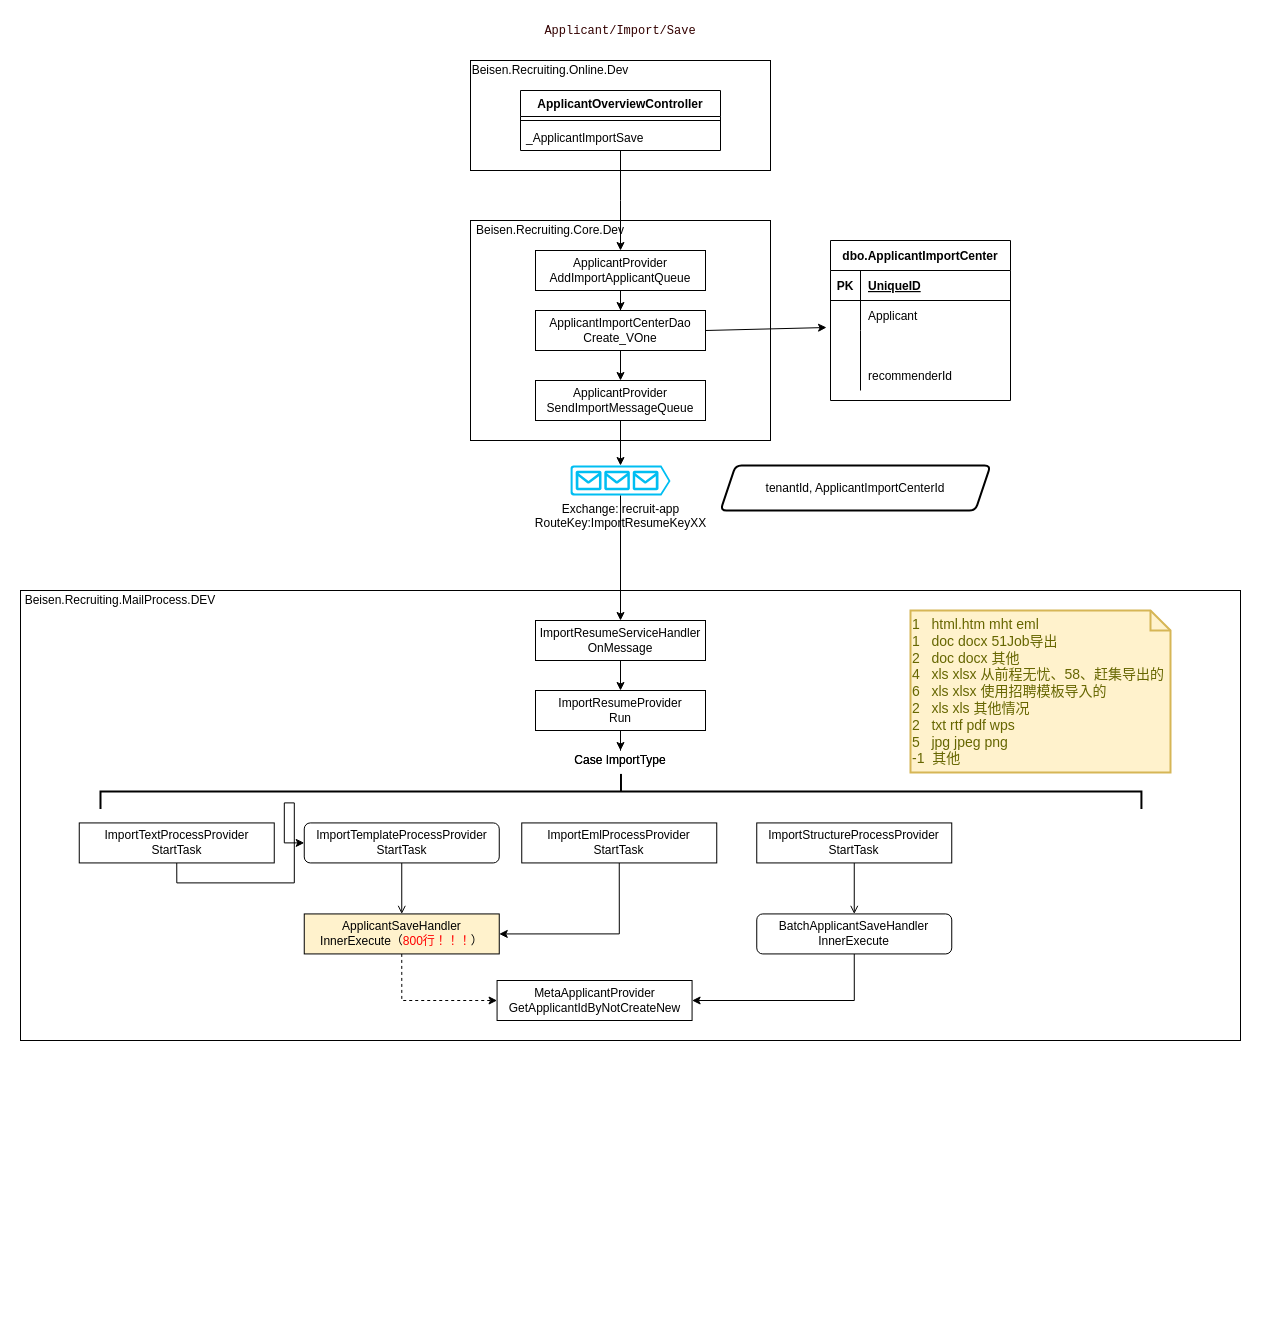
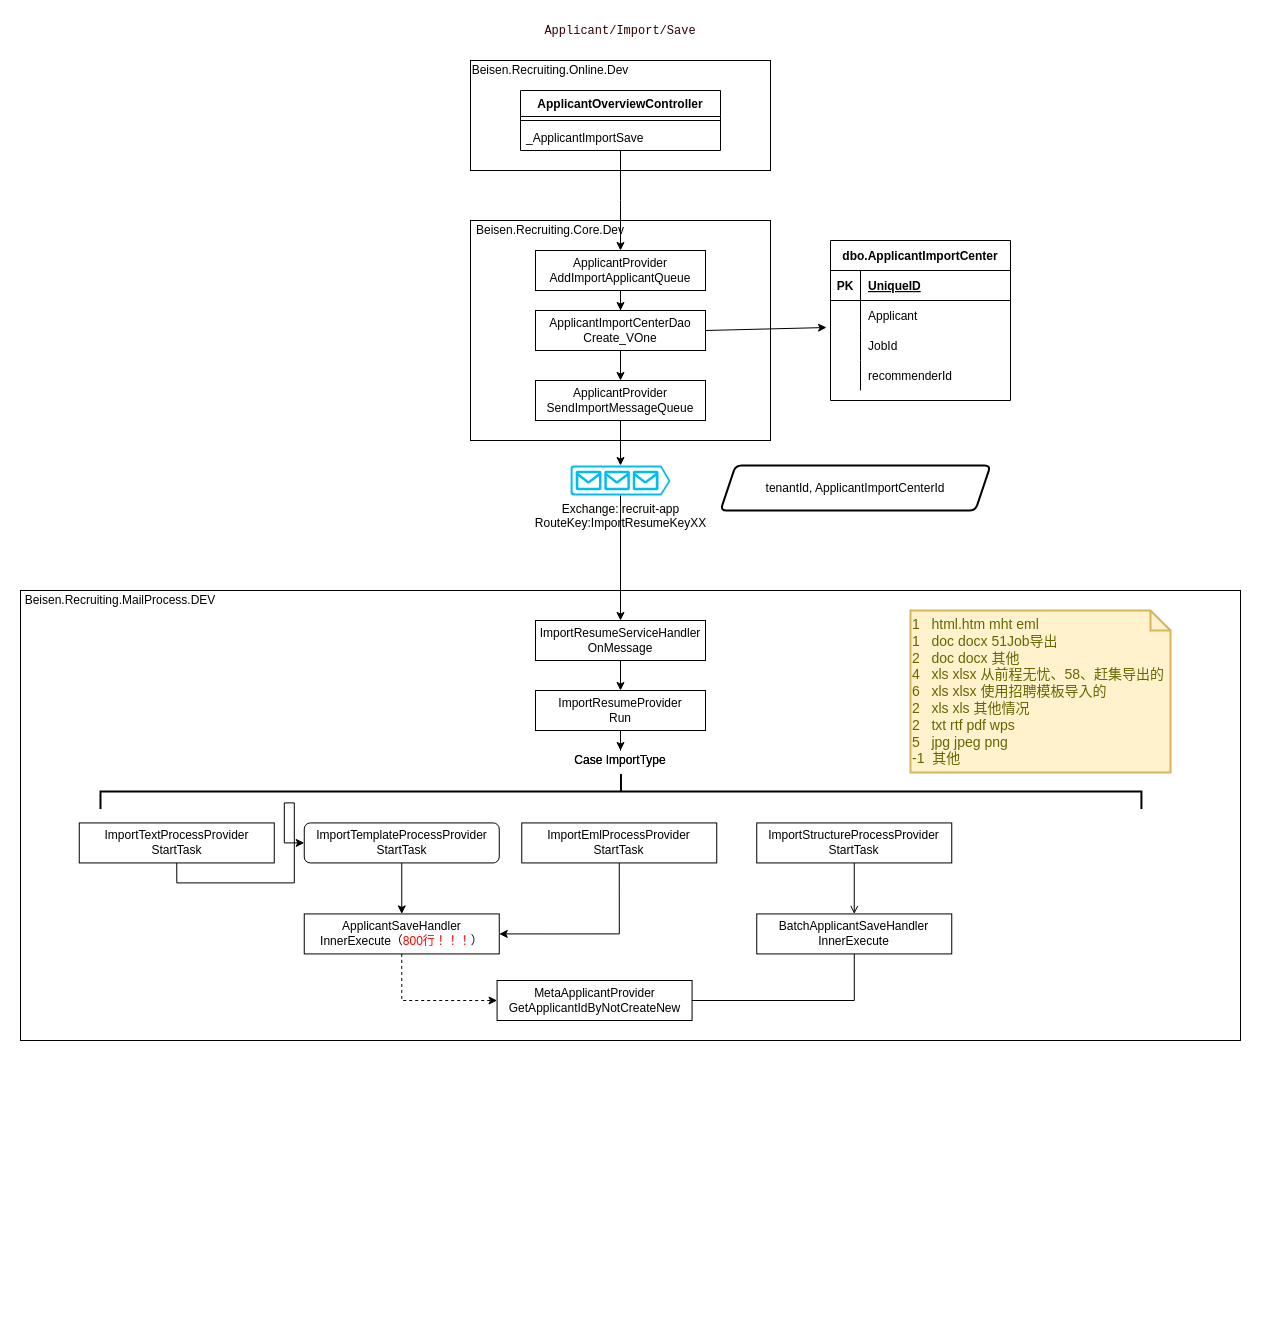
  <mxCell id="0" />
  <mxCell id="1" parent="0" />
  <mxCell id="2" value="dbo.ApplicantImportCenter" style="shape=table;startSize=30;container=1;collapsible=1;childLayout=tableLayout;fixedRows=1;rowLines=0;fontStyle=1;align=center;resizeLast=1;" parent="1" vertex="1"><mxGeometry x="830" y="240" width="180" height="160" as="geometry" /></mxCell>
  <mxCell id="3" value="" style="shape=partialRectangle;collapsible=0;dropTarget=0;pointerEvents=0;fillColor=none;top=0;left=0;bottom=1;right=0;points=[[0,0.5],[1,0.5]];portConstraint=eastwest;" parent="2" vertex="1"><mxGeometry y="30" width="180" height="30" as="geometry" /></mxCell>
  <mxCell id="4" value="PK" style="shape=partialRectangle;connectable=0;fillColor=none;top=0;left=0;bottom=0;right=0;fontStyle=1;overflow=hidden;" parent="3" vertex="1"><mxGeometry width="30" height="30" as="geometry" /></mxCell>
  <mxCell id="5" value="UniqueID" style="shape=partialRectangle;connectable=0;fillColor=none;top=0;left=0;bottom=0;right=0;align=left;spacingLeft=6;fontStyle=5;overflow=hidden;" parent="3" vertex="1"><mxGeometry x="30" width="150" height="30" as="geometry" /></mxCell>
  <mxCell id="6" value="" style="shape=partialRectangle;collapsible=0;dropTarget=0;pointerEvents=0;fillColor=none;top=0;left=0;bottom=0;right=0;points=[[0,0.5],[1,0.5]];portConstraint=eastwest;" parent="2" vertex="1"><mxGeometry y="60" width="180" height="30" as="geometry" /></mxCell>
  <mxCell id="7" value="" style="shape=partialRectangle;connectable=0;fillColor=none;top=0;left=0;bottom=0;right=0;editable=1;overflow=hidden;" parent="6" vertex="1"><mxGeometry width="30" height="30" as="geometry" /></mxCell>
  <mxCell id="8" value="Applicant" style="shape=partialRectangle;connectable=0;fillColor=none;top=0;left=0;bottom=0;right=0;align=left;spacingLeft=6;overflow=hidden;" parent="6" vertex="1"><mxGeometry x="30" width="150" height="30" as="geometry" /></mxCell>
  <mxCell id="9" value="" style="shape=partialRectangle;collapsible=0;dropTarget=0;pointerEvents=0;fillColor=none;top=0;left=0;bottom=0;right=0;points=[[0,0.5],[1,0.5]];portConstraint=eastwest;" parent="2" vertex="1"><mxGeometry y="90" width="180" height="30" as="geometry" /></mxCell>
  <mxCell id="10" value="" style="shape=partialRectangle;connectable=0;fillColor=none;top=0;left=0;bottom=0;right=0;editable=1;overflow=hidden;" parent="9" vertex="1"><mxGeometry width="30" height="30" as="geometry" /></mxCell>
+ <mxCell id="11" value="JobId" style="shape=partialRectangle;connectable=0;fillColor=none;top=0;left=0;bottom=0;right=0;align=left;spacingLeft=6;overflow=hidden;" parent="9" vertex="1"><mxGeometry x="30" width="150" height="30" as="geometry" /></mxCell>
  <mxCell id="12" value="" style="shape=partialRectangle;collapsible=0;dropTarget=0;pointerEvents=0;fillColor=none;top=0;left=0;bottom=0;right=0;points=[[0,0.5],[1,0.5]];portConstraint=eastwest;" parent="2" vertex="1"><mxGeometry y="120" width="180" height="30" as="geometry" /></mxCell>
  <mxCell id="13" value="" style="shape=partialRectangle;connectable=0;fillColor=none;top=0;left=0;bottom=0;right=0;editable=1;overflow=hidden;" parent="12" vertex="1"><mxGeometry width="30" height="30" as="geometry" /></mxCell>
  <mxCell id="14" value="recommenderId" style="shape=partialRectangle;connectable=0;fillColor=none;top=0;left=0;bottom=0;right=0;align=left;spacingLeft=6;overflow=hidden;" parent="12" vertex="1"><mxGeometry x="30" width="150" height="30" as="geometry" /></mxCell>
  <mxCell id="15" value="" style="rounded=0;whiteSpace=wrap;html=1;" parent="1" vertex="1"><mxGeometry x="470" y="60" width="300" height="110" as="geometry" /></mxCell>
  <mxCell id="16" value="&lt;span style=&quot;font-family: &amp;#34;consolas&amp;#34; , &amp;#34;lucida console&amp;#34; , &amp;#34;courier new&amp;#34; , monospace ; text-align: left&quot;&gt;&lt;font color=&quot;#330000&quot;&gt;Applicant/Import/Save&lt;/font&gt;&lt;/span&gt;" style="text;html=1;strokeColor=none;fillColor=none;align=center;verticalAlign=middle;whiteSpace=wrap;rounded=0;" parent="1" vertex="1"><mxGeometry x="540" y="20" width="160" height="20" as="geometry" /></mxCell>
  <mxCell id="17" value="Beisen.Recruiting.Online.Dev" style="text;html=1;strokeColor=none;fillColor=none;align=center;verticalAlign=middle;whiteSpace=wrap;rounded=0;" parent="1" vertex="1"><mxGeometry x="470" y="60" width="160" height="20" as="geometry" /></mxCell>
  <mxCell id="18" value="ApplicantOverviewController" style="swimlane;fontStyle=1;align=center;verticalAlign=top;childLayout=stackLayout;horizontal=1;startSize=26;horizontalStack=0;resizeParent=1;resizeParentMax=0;resizeLast=0;collapsible=1;marginBottom=0;" parent="1" vertex="1"><mxGeometry x="520" y="90" width="200" height="60" as="geometry" /></mxCell>
  <mxCell id="19" value="" style="line;strokeWidth=1;fillColor=none;align=left;verticalAlign=middle;spacingTop=-1;spacingLeft=3;spacingRight=3;rotatable=0;labelPosition=right;points=[];portConstraint=eastwest;" parent="18" vertex="1"><mxGeometry y="26" width="200" height="8" as="geometry" /></mxCell>
  <mxCell id="20" value="_ApplicantImportSave" style="text;strokeColor=none;fillColor=none;align=left;verticalAlign=top;spacingLeft=4;spacingRight=4;overflow=hidden;rotatable=0;points=[[0,0.5],[1,0.5]];portConstraint=eastwest;" parent="18" vertex="1"><mxGeometry y="34" width="200" height="26" as="geometry" /></mxCell>
  <mxCell id="21" value="" style="rounded=0;whiteSpace=wrap;html=1;" parent="1" vertex="1"><mxGeometry x="470" y="220" width="300" height="220" as="geometry" /></mxCell>
  <mxCell id="22" value="Beisen.Recruiting.Core.Dev" style="text;html=1;strokeColor=none;fillColor=none;align=center;verticalAlign=middle;whiteSpace=wrap;rounded=0;" parent="1" vertex="1"><mxGeometry x="470" y="220" width="160" height="20" as="geometry" /></mxCell>
  <mxCell id="23" style="edgeStyle=orthogonalEdgeStyle;rounded=0;orthogonalLoop=1;jettySize=auto;html=1;exitX=0.5;exitY=1;exitDx=0;exitDy=0;entryX=0.5;entryY=0;entryDx=0;entryDy=0;exitPerimeter=0;" parent="1" source="20" edge="1"><mxGeometry relative="1" as="geometry"><mxPoint x="620" y="250" as="targetPoint" /></mxGeometry></mxCell>
  <mxCell id="24" value="Exchange:&amp;nbsp;recruit-app&lt;br&gt;RouteKey:ImportResumeKeyXX" style="verticalLabelPosition=bottom;html=1;verticalAlign=top;align=center;strokeColor=none;fillColor=#00BEF2;shape=mxgraph.azure.queue_generic;pointerEvents=1;" parent="1" vertex="1"><mxGeometry x="570" y="465" width="100" height="30" as="geometry" /></mxCell>
  <mxCell id="25" style="edgeStyle=orthogonalEdgeStyle;rounded=0;orthogonalLoop=1;jettySize=auto;html=1;exitX=0.5;exitY=1;exitDx=0;exitDy=0;" parent="1" source="26" target="28" edge="1"><mxGeometry relative="1" as="geometry" /></mxCell>
  <mxCell id="26" value="ApplicantProvider&lt;br&gt;AddImportApplicantQueue" style="rounded=0;whiteSpace=wrap;html=1;" parent="1" vertex="1"><mxGeometry x="535" y="250" width="170" height="40" as="geometry" /></mxCell>
  <mxCell id="27" value="" style="edgeStyle=orthogonalEdgeStyle;rounded=0;orthogonalLoop=1;jettySize=auto;html=1;" parent="1" source="28" target="30" edge="1"><mxGeometry relative="1" as="geometry" /></mxCell>
  <mxCell id="28" value="ApplicantImportCenterDao&lt;br&gt;Create_VOne" style="rounded=0;whiteSpace=wrap;html=1;" parent="1" vertex="1"><mxGeometry x="535" y="310" width="170" height="40" as="geometry" /></mxCell>
  <mxCell id="29" value="" style="edgeStyle=orthogonalEdgeStyle;rounded=0;orthogonalLoop=1;jettySize=auto;html=1;" parent="1" source="30" target="24" edge="1"><mxGeometry relative="1" as="geometry" /></mxCell>
  <mxCell id="30" value="ApplicantProvider&lt;br&gt;SendImportMessageQueue" style="rounded=0;whiteSpace=wrap;html=1;" parent="1" vertex="1"><mxGeometry x="535" y="380" width="170" height="40" as="geometry" /></mxCell>
  <mxCell id="31" value="" style="endArrow=classic;html=1;entryX=-0.022;entryY=-0.1;entryDx=0;entryDy=0;entryPerimeter=0;exitX=1;exitY=0.5;exitDx=0;exitDy=0;" parent="1" source="28" target="9" edge="1"><mxGeometry width="50" height="50" relative="1" as="geometry"><mxPoint x="140" y="290" as="sourcePoint" /><mxPoint x="190" y="240" as="targetPoint" /></mxGeometry></mxCell>
  <mxCell id="32" value="tenantId, ApplicantImportCenterId" style="shape=parallelogram;html=1;strokeWidth=2;perimeter=parallelogramPerimeter;whiteSpace=wrap;rounded=1;arcSize=12;size=0.056;" parent="1" vertex="1"><mxGeometry x="720" y="465" width="270" height="45" as="geometry" /></mxCell>
  <mxCell id="33" value="" style="rounded=0;whiteSpace=wrap;html=1;" parent="1" vertex="1"><mxGeometry x="20" y="590" width="1220" height="450" as="geometry" /></mxCell>
  <mxCell id="34" value="Beisen.Recruiting.MailProcess.DEV" style="text;html=1;strokeColor=none;fillColor=none;align=center;verticalAlign=middle;whiteSpace=wrap;rounded=0;" parent="1" vertex="1"><mxGeometry x="20" y="590" width="200" height="20" as="geometry" /></mxCell>
  <mxCell id="35" value="" style="edgeStyle=orthogonalEdgeStyle;rounded=0;orthogonalLoop=1;jettySize=auto;html=1;" parent="1" source="36" target="46" edge="1"><mxGeometry relative="1" as="geometry" /></mxCell>
  <mxCell id="36" value="ImportResumeServiceHandler&lt;br&gt;OnMessage" style="rounded=0;whiteSpace=wrap;html=1;" parent="1" vertex="1"><mxGeometry x="535" y="620" width="170" height="40" as="geometry" /></mxCell>
  <mxCell id="37" style="edgeStyle=orthogonalEdgeStyle;rounded=0;orthogonalLoop=1;jettySize=auto;html=1;exitX=0.5;exitY=1;exitDx=0;exitDy=0;entryX=1;entryY=0.5;entryDx=0;entryDy=0;" parent="1" source="38" target="53" edge="1"><mxGeometry relative="1" as="geometry" /></mxCell>
  <mxCell id="38" value="ImportEmlProcessProvider&lt;br&gt;StartTask" style="rounded=0;whiteSpace=wrap;html=1;" parent="1" vertex="1"><mxGeometry x="521.25" y="822.43" width="195" height="40" as="geometry" /></mxCell>
- <mxCell id="39" style="edgeStyle=orthogonalEdgeStyle;rounded=0;orthogonalLoop=1;jettySize=auto;html=1;exitX=0.5;exitY=1;exitDx=0;exitDy=0;entryX=0.5;entryY=0;entryDx=0;entryDy=0;endArrow=open;" parent="1" source="40" target="53" edge="1"><mxGeometry relative="1" as="geometry" /></mxCell>
+ <mxCell id="39" style="edgeStyle=orthogonalEdgeStyle;rounded=0;orthogonalLoop=1;jettySize=auto;html=1;exitX=0.5;exitY=1;exitDx=0;exitDy=0;entryX=0.5;entryY=0;entryDx=0;entryDy=0;" parent="1" source="40" target="53" edge="1"><mxGeometry relative="1" as="geometry" /></mxCell>
  <mxCell id="40" value="ImportTemplateProcessProvider&lt;br&gt;StartTask" style="whiteSpace=wrap;html=1;rounded=1;" parent="1" vertex="1"><mxGeometry x="303.75" y="822.43" width="195" height="40" as="geometry" /></mxCell>
  <mxCell id="41" style="edgeStyle=orthogonalEdgeStyle;rounded=0;orthogonalLoop=1;jettySize=auto;html=1;exitX=0.5;exitY=1;exitDx=0;exitDy=0;" parent="1" source="42" target="40" edge="1"><mxGeometry relative="1" as="geometry" /></mxCell>
  <mxCell id="42" value="ImportTextProcessProvider&lt;br&gt;StartTask" style="rounded=0;whiteSpace=wrap;html=1;" parent="1" vertex="1"><mxGeometry x="78.75" y="822.43" width="195" height="40" as="geometry" /></mxCell>
  <mxCell id="43" value="" style="edgeStyle=orthogonalEdgeStyle;rounded=0;orthogonalLoop=1;jettySize=auto;html=1;endArrow=open;" parent="1" source="44" target="50" edge="1"><mxGeometry relative="1" as="geometry" /></mxCell>
  <mxCell id="44" value="ImportStructureProcessProvider&lt;br&gt;StartTask" style="rounded=0;whiteSpace=wrap;html=1;" parent="1" vertex="1"><mxGeometry x="756.25" y="822.43" width="195" height="40" as="geometry" /></mxCell>
  <mxCell id="45" style="edgeStyle=orthogonalEdgeStyle;rounded=0;orthogonalLoop=1;jettySize=auto;html=1;exitX=0.5;exitY=1;exitDx=0;exitDy=0;" parent="1" source="46" target="48" edge="1"><mxGeometry relative="1" as="geometry" /></mxCell>
  <mxCell id="46" value="ImportResumeProvider&lt;br&gt;Run" style="rounded=0;whiteSpace=wrap;html=1;" parent="1" vertex="1"><mxGeometry x="535" y="690" width="170" height="40" as="geometry" /></mxCell>
  <mxCell id="47" value="" style="strokeWidth=2;html=1;shape=mxgraph.flowchart.annotation_2;align=left;labelPosition=right;pointerEvents=1;rotation=90;" parent="1" vertex="1"><mxGeometry x="602.97" y="270.46" width="35" height="1040.93" as="geometry" /></mxCell>
  <mxCell id="48" value="Case ImportType" style="text;html=1;strokeColor=none;fillColor=none;align=center;verticalAlign=middle;whiteSpace=wrap;rounded=0;" parent="1" vertex="1"><mxGeometry x="565" y="750" width="110" height="20" as="geometry" /></mxCell>
- <mxCell id="49" style="edgeStyle=orthogonalEdgeStyle;rounded=0;orthogonalLoop=1;jettySize=auto;html=1;exitX=0.5;exitY=1;exitDx=0;exitDy=0;entryX=1;entryY=0.5;entryDx=0;entryDy=0;" parent="1" source="50" target="51" edge="1"><mxGeometry relative="1" as="geometry" /></mxCell>
- <mxCell id="50" value="BatchApplicantSaveHandler&lt;br&gt;InnerExecute" style="whiteSpace=wrap;html=1;rounded=1;" parent="1" vertex="1"><mxGeometry x="756.25" y="913.43" width="195" height="40" as="geometry" /></mxCell>
+ <mxCell id="49" style="edgeStyle=orthogonalEdgeStyle;rounded=0;orthogonalLoop=1;jettySize=auto;html=1;exitX=0.5;exitY=1;exitDx=0;exitDy=0;entryX=1;entryY=0.5;entryDx=0;entryDy=0;endArrow=none;" parent="1" source="50" target="51" edge="1"><mxGeometry relative="1" as="geometry" /></mxCell>
+ <mxCell id="50" value="BatchApplicantSaveHandler&lt;br&gt;InnerExecute" style="rounded=0;whiteSpace=wrap;html=1;" parent="1" vertex="1"><mxGeometry x="756.25" y="913.43" width="195" height="40" as="geometry" /></mxCell>
  <mxCell id="51" value="MetaApplicantProvider&lt;br&gt;GetApplicantIdByNotCreateNew" style="rounded=0;whiteSpace=wrap;html=1;" parent="1" vertex="1"><mxGeometry x="496.57" y="980" width="195" height="40" as="geometry" /></mxCell>
  <mxCell id="52" style="edgeStyle=orthogonalEdgeStyle;rounded=0;orthogonalLoop=1;jettySize=auto;html=1;exitX=0.5;exitY=1;exitDx=0;exitDy=0;entryX=0;entryY=0.5;entryDx=0;entryDy=0;dashed=1;" parent="1" source="53" target="51" edge="1"><mxGeometry relative="1" as="geometry" /></mxCell>
- <mxCell id="53" value="ApplicantSaveHandler&lt;br&gt;InnerExecute（&lt;font color=&quot;#ff0000&quot;&gt;800行！！！&lt;/font&gt;）" style="rounded=0;whiteSpace=wrap;html=1;fillColor=#fff2cc;" parent="1" vertex="1"><mxGeometry x="303.75" y="913.43" width="195" height="40" as="geometry" /></mxCell>
+ <mxCell id="53" value="ApplicantSaveHandler&lt;br&gt;InnerExecute（&lt;font color=&quot;#ff0000&quot;&gt;800行！！！&lt;/font&gt;）" style="rounded=0;whiteSpace=wrap;html=1;" parent="1" vertex="1"><mxGeometry x="303.75" y="913.43" width="195" height="40" as="geometry" /></mxCell>
  <mxCell id="54" value="&lt;div&gt;1&amp;nbsp; &amp;nbsp;html.htm mht eml&lt;/div&gt;&lt;div&gt;1&amp;nbsp; &amp;nbsp;doc docx 51Job导出&lt;/div&gt;&lt;div&gt;2&amp;nbsp; &amp;nbsp;doc docx 其他&lt;/div&gt;&lt;div&gt;4&amp;nbsp; &amp;nbsp;xls xlsx 从前程无忧、58、赶集导出的&lt;/div&gt;&lt;div&gt;6&amp;nbsp; &amp;nbsp;xls xlsx 使用招聘模板导入的&lt;/div&gt;&lt;div&gt;2&amp;nbsp; &amp;nbsp;xls xls 其他情况&lt;/div&gt;&lt;div&gt;2&amp;nbsp; &amp;nbsp;txt rtf pdf wps&lt;/div&gt;&lt;div&gt;5&amp;nbsp; &amp;nbsp;jpg jpeg png&lt;/div&gt;&lt;div&gt;-1&amp;nbsp; 其他&lt;/div&gt;" style="shape=note;strokeWidth=2;fontSize=14;size=20;whiteSpace=wrap;html=1;fillColor=#fff2cc;strokeColor=#d6b656;fontColor=#666600;align=left;" parent="1" vertex="1"><mxGeometry x="910" y="610" width="260" height="162" as="geometry" /></mxCell>
  <mxCell id="55" style="edgeStyle=orthogonalEdgeStyle;rounded=0;orthogonalLoop=1;jettySize=auto;html=1;exitX=0.5;exitY=1;exitDx=0;exitDy=0;exitPerimeter=0;entryX=0.5;entryY=0;entryDx=0;entryDy=0;" parent="1" source="24" target="36" edge="1"><mxGeometry relative="1" as="geometry" /></mxCell>
  <mxCell id="56" value="Case ImportType" style="text;html=1;strokeColor=none;fillColor=none;align=center;verticalAlign=middle;whiteSpace=wrap;rounded=0;" parent="1" vertex="1"><mxGeometry x="565" y="750" width="110" height="20" as="geometry" /></mxCell>
